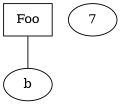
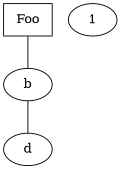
  graph {
    n1 [color=rp label=Foo shape=ff weight=45]
    b
-   1 [label=7]
+   d
+   1
    n1 -- b
+   b -- d
  }
